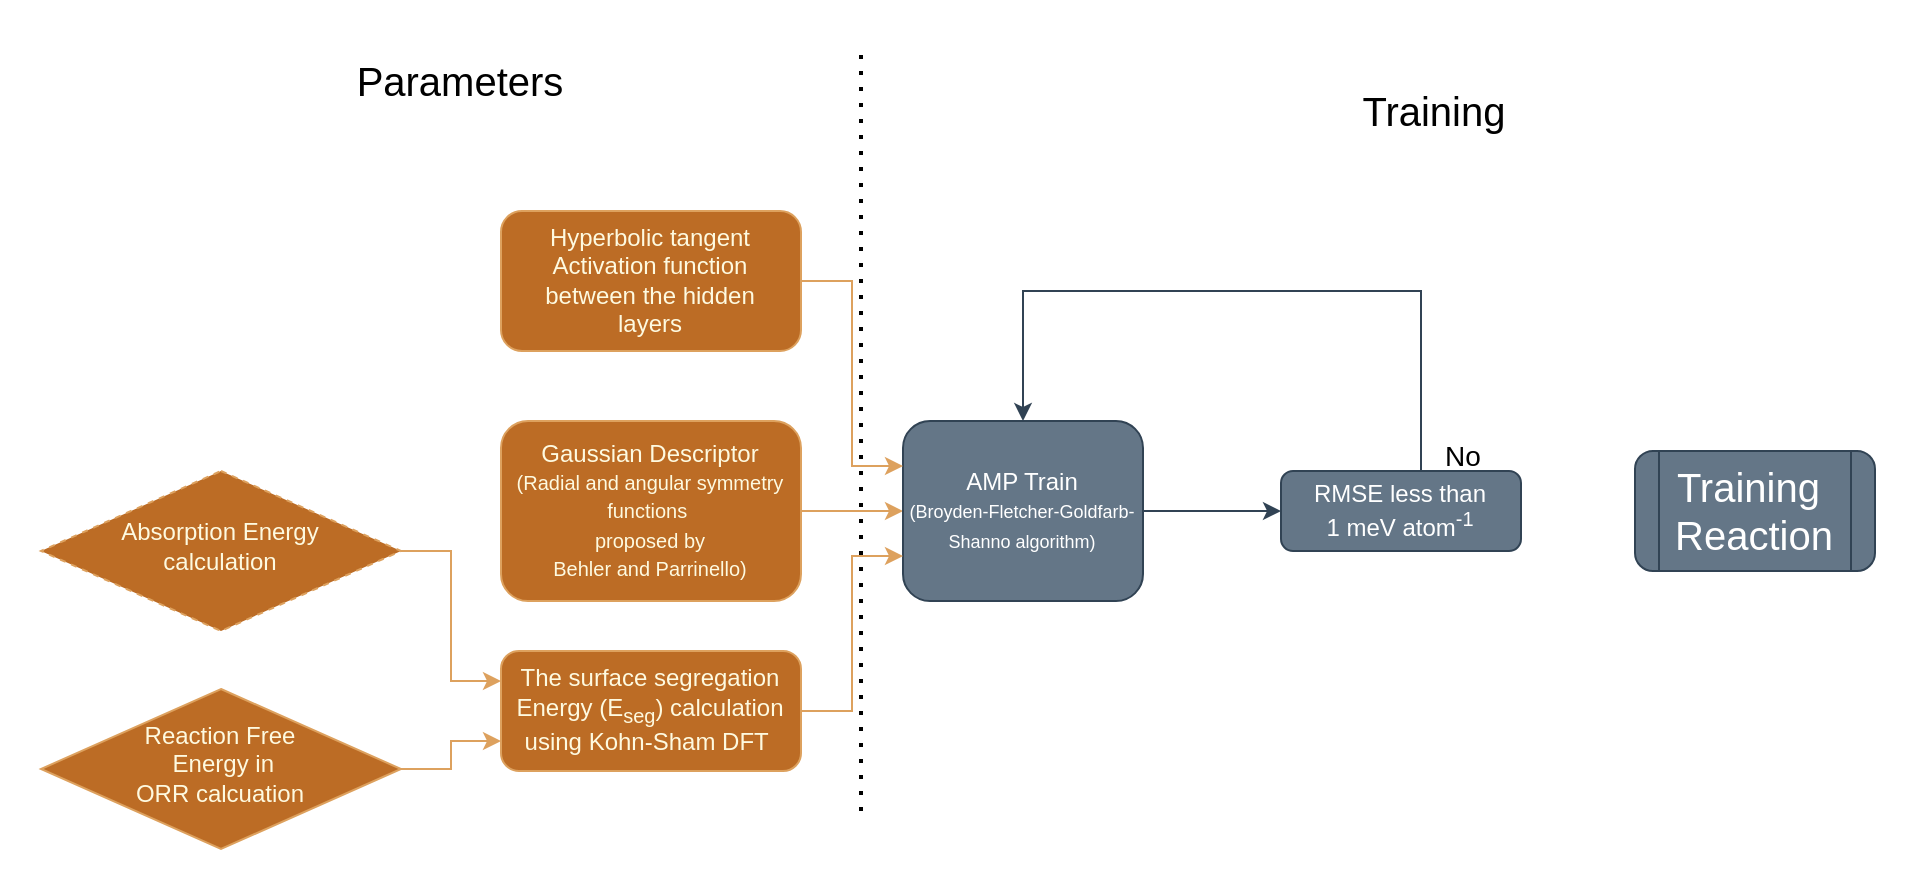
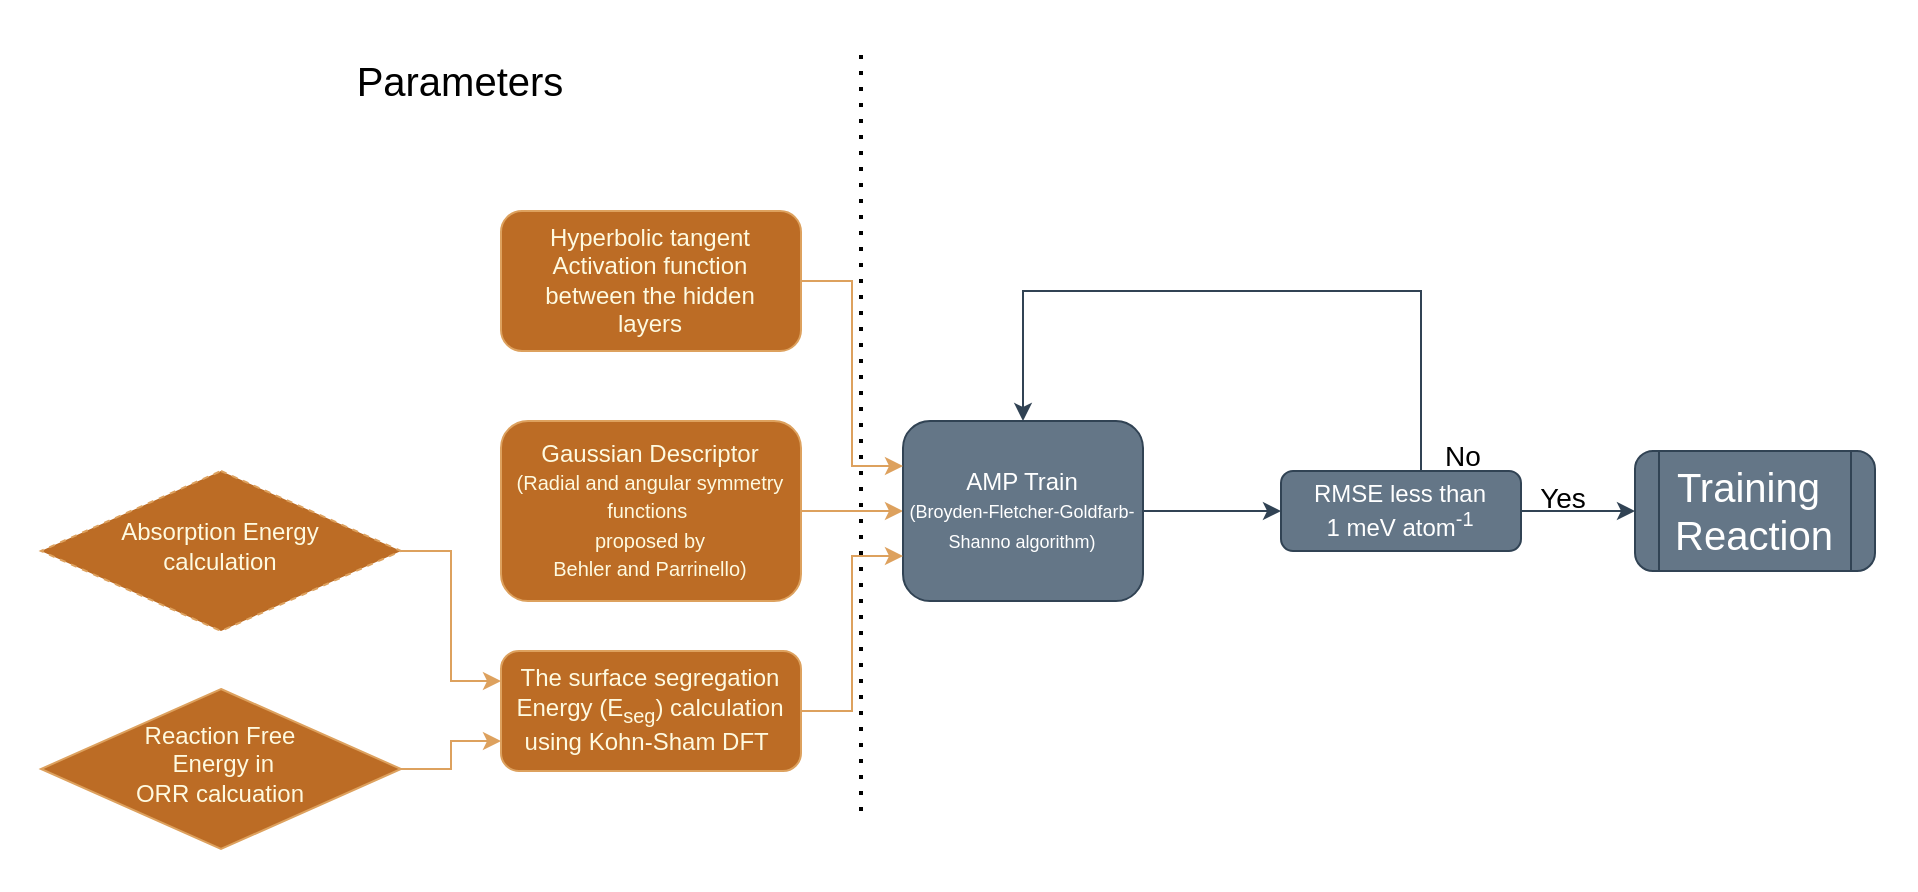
  <mxCell id="0" />
  <mxCell id="1" parent="0" />
  <mxCell id="2" value="" style="edgeStyle=orthogonalEdgeStyle;rounded=0;hachureGap=4;orthogonalLoop=1;jettySize=auto;html=1;fontFamily=Architects Daughter;fontSource=https%3A%2F%2Ffonts.googleapis.com%2Fcss%3Ffamily%3DArchitects%2BDaughter;fontSize=16;labelBackgroundColor=none;strokeColor=#DDA15E;fontColor=default;" edge="1" parent="1" source="3" target="5"><mxGeometry relative="1" as="geometry" /></mxCell>
  <mxCell id="3" value="Gaussian Descriptor&lt;br&gt;&lt;font style=&quot;font-size: 10px;&quot;&gt;(Radial and angular symmetry functions&amp;nbsp;&lt;br&gt;proposed by&lt;br&gt;Behler and Parrinello)&lt;/font&gt;" style="rounded=1;whiteSpace=wrap;html=1;fontSize=12;glass=0;strokeWidth=1;shadow=0;labelBackgroundColor=none;fillColor=#BC6C25;strokeColor=#DDA15E;fontColor=#FEFAE0;" parent="1" vertex="1"><mxGeometry x="250" y="210" width="150" height="90" as="geometry" /></mxCell>
  <mxCell id="4" value="" style="edgeStyle=orthogonalEdgeStyle;rounded=0;hachureGap=4;orthogonalLoop=1;jettySize=auto;html=1;fontFamily=Architects Daughter;fontSource=https%3A%2F%2Ffonts.googleapis.com%2Fcss%3Ffamily%3DArchitects%2BDaughter;fontSize=16;labelBackgroundColor=none;fontColor=default;fillColor=#647687;strokeColor=#314354;" edge="1" parent="1" source="5" target="10"><mxGeometry relative="1" as="geometry" /></mxCell>
  <mxCell id="5" value="&lt;font face=&quot;Helvetica&quot;&gt;AMP Train&lt;br&gt;&lt;font style=&quot;font-size: 9px;&quot;&gt;(Broyden-Fletcher-Goldfarb-Shanno algorithm)&lt;/font&gt;&lt;br&gt;&lt;/font&gt;" style="rounded=1;whiteSpace=wrap;html=1;fontSize=12;glass=0;strokeWidth=1;shadow=0;labelBackgroundColor=none;hachureGap=4;fontFamily=Architects Daughter;fontSource=https%3A%2F%2Ffonts.googleapis.com%2Fcss%3Ffamily%3DArchitects%2BDaughter;fillColor=#647687;strokeColor=#314354;fontColor=#ffffff;" vertex="1" parent="1"><mxGeometry x="451" y="210" width="120" height="90" as="geometry" /></mxCell>
+ <mxCell id="6" value="" style="edgeStyle=orthogonalEdgeStyle;rounded=0;hachureGap=4;orthogonalLoop=1;jettySize=auto;html=1;fontFamily=Architects Daughter;fontSource=https%3A%2F%2Ffonts.googleapis.com%2Fcss%3Ffamily%3DArchitects%2BDaughter;fontSize=16;labelBackgroundColor=none;fontColor=default;fillColor=#647687;strokeColor=#314354;" edge="1" parent="1" source="10" target="11"><mxGeometry relative="1" as="geometry" /></mxCell>
+ <mxCell id="7" value="&lt;font color=&quot;#000000&quot; style=&quot;font-size: 14px;&quot; face=&quot;Helvetica&quot;&gt;Yes&lt;/font&gt;" style="edgeLabel;html=1;align=center;verticalAlign=middle;resizable=0;points=[];fontSize=20;fontFamily=Architects Daughter;labelBackgroundColor=none;fontColor=#FEFAE0;" vertex="1" connectable="0" parent="6"><mxGeometry x="0.194" y="2" relative="1" as="geometry"><mxPoint x="-14" y="-8" as="offset" /></mxGeometry></mxCell>
  <mxCell id="8" style="edgeStyle=orthogonalEdgeStyle;rounded=0;hachureGap=4;orthogonalLoop=1;jettySize=auto;html=1;exitX=0.5;exitY=0;exitDx=0;exitDy=0;entryX=0.5;entryY=0;entryDx=0;entryDy=0;fontFamily=Architects Daughter;fontSource=https%3A%2F%2Ffonts.googleapis.com%2Fcss%3Ffamily%3DArchitects%2BDaughter;fontSize=16;labelBackgroundColor=none;fontColor=default;fillColor=#647687;strokeColor=#314354;" edge="1" parent="1" source="10" target="5"><mxGeometry relative="1" as="geometry"><Array as="points"><mxPoint x="710" y="145" /><mxPoint x="511" y="145" /></Array></mxGeometry></mxCell>
  <mxCell id="9" value="&lt;font color=&quot;#000000&quot; style=&quot;font-size: 14px;&quot; face=&quot;Helvetica&quot;&gt;No&lt;/font&gt;" style="edgeLabel;html=1;align=center;verticalAlign=middle;resizable=0;points=[];fontSize=20;fontFamily=Architects Daughter;labelBackgroundColor=none;fontColor=#FEFAE0;" vertex="1" connectable="0" parent="8"><mxGeometry x="-0.814" y="-2" relative="1" as="geometry"><mxPoint x="18" y="13" as="offset" /></mxGeometry></mxCell>
  <mxCell id="10" value="&lt;font face=&quot;Helvetica&quot;&gt;RMSE less than&lt;br&gt;1 meV atom&lt;sup&gt;-1&lt;/sup&gt;&lt;br&gt;&lt;/font&gt;" style="rounded=1;whiteSpace=wrap;html=1;fontSize=12;glass=0;strokeWidth=1;shadow=0;labelBackgroundColor=none;hachureGap=4;fontFamily=Architects Daughter;fontSource=https%3A%2F%2Ffonts.googleapis.com%2Fcss%3Ffamily%3DArchitects%2BDaughter;fillColor=#647687;strokeColor=#314354;fontColor=#ffffff;" vertex="1" parent="1"><mxGeometry x="640" y="235" width="120" height="40" as="geometry" /></mxCell>
  <mxCell id="11" value="&lt;font face=&quot;Helvetica&quot;&gt;Training&amp;nbsp;&lt;br&gt;Reaction&lt;/font&gt;" style="shape=process;whiteSpace=wrap;html=1;backgroundOutline=1;fontFamily=Architects Daughter;rounded=1;glass=0;strokeWidth=1;shadow=0;labelBackgroundColor=none;hachureGap=4;fontSource=https%3A%2F%2Ffonts.googleapis.com%2Fcss%3Ffamily%3DArchitects%2BDaughter;fontSize=20;fillColor=#647687;strokeColor=#314354;fontColor=#ffffff;" vertex="1" parent="1"><mxGeometry x="817" y="225" width="120" height="60" as="geometry" /></mxCell>
  <mxCell id="12" value="" style="endArrow=none;dashed=1;html=1;dashPattern=1 3;strokeWidth=2;rounded=0;hachureGap=4;fontFamily=Architects Daughter;fontSource=https%3A%2F%2Ffonts.googleapis.com%2Fcss%3Ffamily%3DArchitects%2BDaughter;fontSize=16;labelBackgroundColor=none;strokeColor=#000000;fontColor=default;" edge="1" parent="1"><mxGeometry width="50" height="50" relative="1" as="geometry"><mxPoint x="430" y="405" as="sourcePoint" /><mxPoint x="430" y="25" as="targetPoint" /></mxGeometry></mxCell>
  <mxCell id="13" value="&lt;font color=&quot;#000000&quot; style=&quot;background-color: rgb(255, 255, 255);&quot; face=&quot;Helvetica&quot;&gt;Parameters&lt;/font&gt;" style="text;html=1;strokeColor=none;fillColor=none;align=center;verticalAlign=middle;whiteSpace=wrap;rounded=0;fontSize=20;fontFamily=Architects Daughter;labelBackgroundColor=none;fontColor=#FEFAE0;" vertex="1" parent="1"><mxGeometry x="130" y="20" width="200" height="40" as="geometry" /></mxCell>
- <mxCell id="14" value="&lt;font color=&quot;#000000&quot; face=&quot;Helvetica&quot;&gt;Training&lt;/font&gt;" style="text;html=1;strokeColor=none;fillColor=none;align=center;verticalAlign=middle;whiteSpace=wrap;rounded=0;fontSize=20;fontFamily=Architects Daughter;labelBackgroundColor=none;fontColor=#FEFAE0;" vertex="1" parent="1"><mxGeometry x="617" y="35" width="200" height="40" as="geometry" /></mxCell>
  <mxCell id="15" style="edgeStyle=orthogonalEdgeStyle;rounded=0;hachureGap=4;orthogonalLoop=1;jettySize=auto;html=1;entryX=0;entryY=0.75;entryDx=0;entryDy=0;fontFamily=Architects Daughter;fontSource=https%3A%2F%2Ffonts.googleapis.com%2Fcss%3Ffamily%3DArchitects%2BDaughter;fontSize=16;labelBackgroundColor=none;strokeColor=#DDA15E;fontColor=default;" edge="1" parent="1" source="16" target="5"><mxGeometry relative="1" as="geometry" /></mxCell>
  <mxCell id="16" value="The surface segregation&lt;br&gt;Energy (E&lt;sub&gt;seg&lt;/sub&gt;) calculation&lt;br&gt;using&amp;nbsp;Kohn-Sham DFT&amp;nbsp;" style="rounded=1;whiteSpace=wrap;html=1;fontSize=12;glass=0;strokeWidth=1;shadow=0;labelBackgroundColor=none;fillColor=#BC6C25;strokeColor=#DDA15E;fontColor=#FEFAE0;" vertex="1" parent="1"><mxGeometry x="250" y="325" width="150" height="60" as="geometry" /></mxCell>
  <mxCell id="17" style="edgeStyle=orthogonalEdgeStyle;rounded=0;hachureGap=4;orthogonalLoop=1;jettySize=auto;html=1;entryX=0;entryY=0.25;entryDx=0;entryDy=0;fontFamily=Architects Daughter;fontSource=https%3A%2F%2Ffonts.googleapis.com%2Fcss%3Ffamily%3DArchitects%2BDaughter;fontSize=16;labelBackgroundColor=none;strokeColor=#DDA15E;fontColor=default;" edge="1" parent="1" source="18" target="16"><mxGeometry relative="1" as="geometry" /></mxCell>
  <mxCell id="18" value="Absorption Energy&lt;br&gt;calculation" style="rhombus;whiteSpace=wrap;html=1;shadow=0;fontFamily=Helvetica;fontSize=12;align=center;strokeWidth=1;spacing=6;spacingTop=-4;labelBackgroundColor=none;fillColor=#BC6C25;strokeColor=#DDA15E;fontColor=#FEFAE0;dashed=1;" vertex="1" parent="1"><mxGeometry x="20" y="235" width="180" height="80" as="geometry" /></mxCell>
  <mxCell id="19" style="edgeStyle=orthogonalEdgeStyle;rounded=0;hachureGap=4;orthogonalLoop=1;jettySize=auto;html=1;entryX=0;entryY=0.75;entryDx=0;entryDy=0;fontFamily=Architects Daughter;fontSource=https%3A%2F%2Ffonts.googleapis.com%2Fcss%3Ffamily%3DArchitects%2BDaughter;fontSize=16;labelBackgroundColor=none;strokeColor=#DDA15E;fontColor=default;" edge="1" parent="1" source="20" target="16"><mxGeometry relative="1" as="geometry" /></mxCell>
  <mxCell id="20" value="Reaction Free&lt;br&gt;&amp;nbsp;Energy in&lt;br&gt;ORR calcuation" style="rhombus;whiteSpace=wrap;html=1;shadow=0;fontFamily=Helvetica;fontSize=12;align=center;strokeWidth=1;spacing=6;spacingTop=-4;labelBackgroundColor=none;fillColor=#BC6C25;strokeColor=#DDA15E;fontColor=#FEFAE0;" vertex="1" parent="1"><mxGeometry x="20" y="344" width="180" height="80" as="geometry" /></mxCell>
  <mxCell id="21" style="edgeStyle=orthogonalEdgeStyle;rounded=0;hachureGap=4;orthogonalLoop=1;jettySize=auto;html=1;entryX=0;entryY=0.25;entryDx=0;entryDy=0;fontFamily=Architects Daughter;fontSource=https%3A%2F%2Ffonts.googleapis.com%2Fcss%3Ffamily%3DArchitects%2BDaughter;fontSize=16;labelBackgroundColor=none;strokeColor=#DDA15E;fontColor=default;" edge="1" parent="1" source="22" target="5"><mxGeometry relative="1" as="geometry" /></mxCell>
  <mxCell id="22" value="Hyperbolic tangent&lt;br&gt;Activation function&lt;br&gt;between the hidden&lt;br&gt;layers" style="rounded=1;whiteSpace=wrap;html=1;fontSize=12;glass=0;strokeWidth=1;shadow=0;labelBackgroundColor=none;fillColor=#BC6C25;strokeColor=#DDA15E;fontColor=#FEFAE0;" vertex="1" parent="1"><mxGeometry x="250" y="105" width="150" height="70" as="geometry" /></mxCell>
